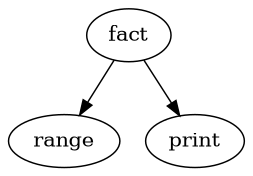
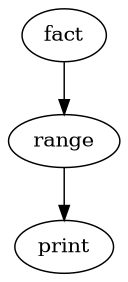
  strict digraph {
    fact
    range
    print
    fact -> range
-   fact -> print
+   range -> print
  }
